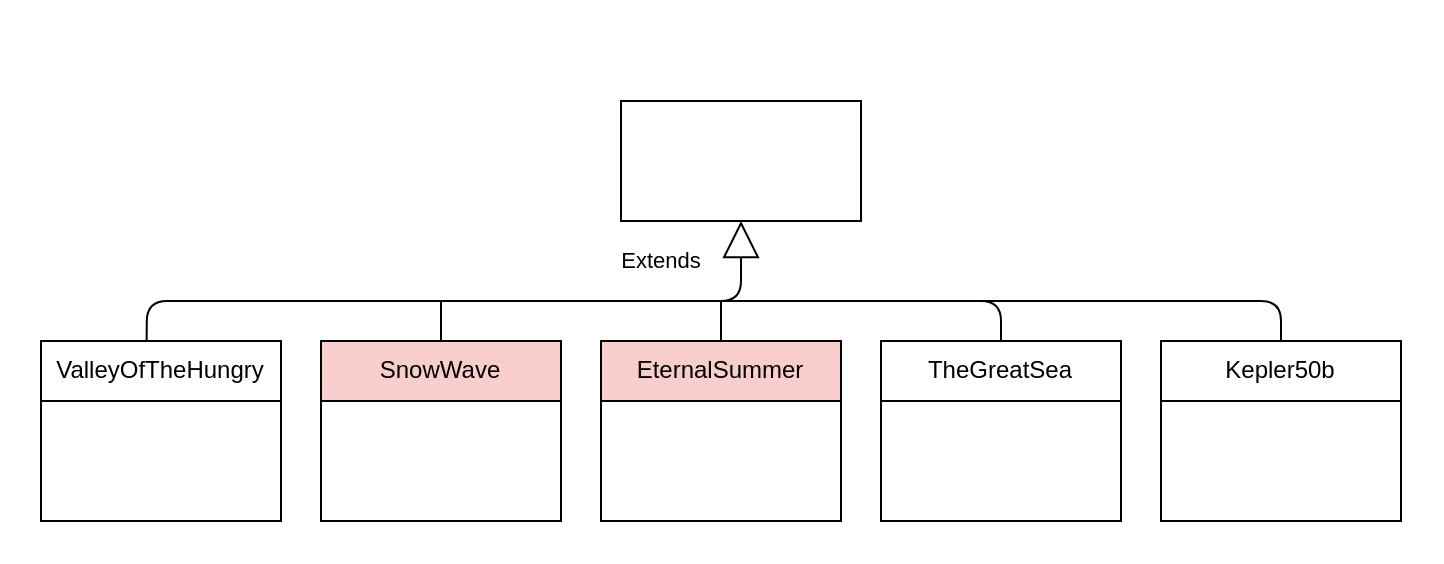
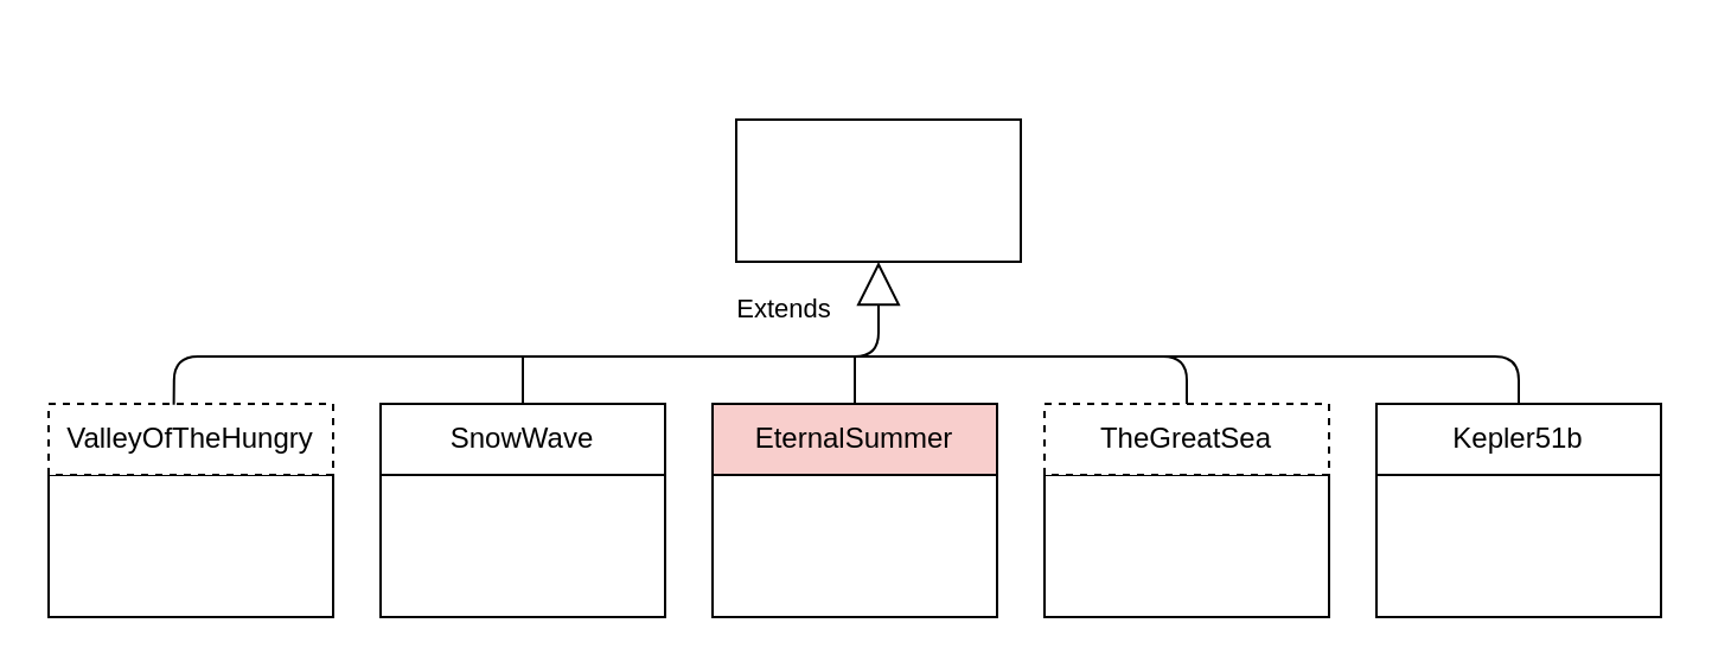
  <mxCell id="0" />
  <mxCell id="1" parent="0" />
  <mxCell id="2" value="" style="group" vertex="1" connectable="0" parent="1"><mxGeometry x="310" y="20" width="120" height="90" as="geometry" /></mxCell>
  <mxCell id="3" value="" style="rounded=0;whiteSpace=wrap;html=1;" vertex="1" parent="2"><mxGeometry y="30" width="120" height="60" as="geometry" /></mxCell>
  <mxCell id="4" value="" style="group" vertex="1" connectable="0" parent="1"><mxGeometry x="160" y="170" width="120" height="90" as="geometry" /></mxCell>
  <mxCell id="5" value="" style="rounded=0;whiteSpace=wrap;html=1;" vertex="1" parent="4"><mxGeometry y="30" width="120" height="60" as="geometry" /></mxCell>
- <mxCell id="6" value="SnowWave" style="rounded=0;whiteSpace=wrap;html=1;fillColor=#f8cecc;" vertex="1" parent="4"><mxGeometry width="120" height="30" as="geometry" /></mxCell>
+ <mxCell id="6" value="SnowWave" style="rounded=0;whiteSpace=wrap;html=1;" vertex="1" parent="4"><mxGeometry width="120" height="30" as="geometry" /></mxCell>
  <mxCell id="7" value="" style="group" vertex="1" connectable="0" parent="1"><mxGeometry x="300" y="170" width="120" height="90" as="geometry" /></mxCell>
  <mxCell id="8" value="" style="rounded=0;whiteSpace=wrap;html=1;" vertex="1" parent="7"><mxGeometry y="30" width="120" height="60" as="geometry" /></mxCell>
  <mxCell id="9" value="EternalSummer" style="rounded=0;whiteSpace=wrap;html=1;fillColor=#f8cecc;" vertex="1" parent="7"><mxGeometry width="120" height="30" as="geometry" /></mxCell>
  <mxCell id="10" value="" style="group" vertex="1" connectable="0" parent="1"><mxGeometry x="440" y="170" width="120" height="90" as="geometry" /></mxCell>
  <mxCell id="11" value="" style="rounded=0;whiteSpace=wrap;html=1;" vertex="1" parent="10"><mxGeometry y="30" width="120" height="60" as="geometry" /></mxCell>
- <mxCell id="12" value="TheGreatSea" style="rounded=0;whiteSpace=wrap;html=1;" vertex="1" parent="10"><mxGeometry width="120" height="30" as="geometry" /></mxCell>
+ <mxCell id="12" value="TheGreatSea" style="rounded=0;whiteSpace=wrap;html=1;dashed=1;" vertex="1" parent="10"><mxGeometry width="120" height="30" as="geometry" /></mxCell>
  <mxCell id="13" value="" style="group" vertex="1" connectable="0" parent="1"><mxGeometry x="580" y="170" width="120" height="90" as="geometry" /></mxCell>
  <mxCell id="14" value="" style="rounded=0;whiteSpace=wrap;html=1;" vertex="1" parent="13"><mxGeometry y="30" width="120" height="60" as="geometry" /></mxCell>
- <mxCell id="15" value="Kepler50b" style="rounded=0;whiteSpace=wrap;html=1;" vertex="1" parent="13"><mxGeometry width="120" height="30" as="geometry" /></mxCell>
+ <mxCell id="15" value="Kepler51b" style="rounded=0;whiteSpace=wrap;html=1;" vertex="1" parent="13"><mxGeometry width="120" height="30" as="geometry" /></mxCell>
  <mxCell id="16" value="" style="group" vertex="1" connectable="0" parent="1"><mxGeometry x="20" y="170" width="120" height="90" as="geometry" /></mxCell>
  <mxCell id="17" value="" style="rounded=0;whiteSpace=wrap;html=1;" vertex="1" parent="16"><mxGeometry y="30" width="120" height="60" as="geometry" /></mxCell>
- <mxCell id="18" value="ValleyOfTheHungry" style="rounded=0;whiteSpace=wrap;html=1;" vertex="1" parent="16"><mxGeometry width="120" height="30" as="geometry" /></mxCell>
+ <mxCell id="18" value="ValleyOfTheHungry" style="rounded=0;whiteSpace=wrap;html=1;dashed=1;" vertex="1" parent="16"><mxGeometry width="120" height="30" as="geometry" /></mxCell>
  <mxCell id="19" value="Extends" style="endArrow=block;endSize=16;endFill=0;html=1;exitX=0.44;exitY=0.012;exitDx=0;exitDy=0;exitPerimeter=0;" edge="1" parent="1" source="18" target="3"><mxGeometry x="0.552" y="20" width="160" relative="1" as="geometry"><mxPoint x="210" y="130" as="sourcePoint" /><mxPoint x="370" y="130" as="targetPoint" /><Array as="points"><mxPoint x="73" y="150" /><mxPoint x="370" y="150" /></Array><mxPoint as="offset" /></mxGeometry></mxCell>
  <mxCell id="20" value="" style="endArrow=none;html=1;exitX=0.5;exitY=0;exitDx=0;exitDy=0;" edge="1" parent="1" source="6"><mxGeometry width="50" height="50" relative="1" as="geometry"><mxPoint x="320" y="130" as="sourcePoint" /><mxPoint x="220" y="150" as="targetPoint" /></mxGeometry></mxCell>
  <mxCell id="21" value="" style="endArrow=none;html=1;exitX=0.5;exitY=0;exitDx=0;exitDy=0;" edge="1" parent="1" source="9"><mxGeometry width="50" height="50" relative="1" as="geometry"><mxPoint x="230" y="180" as="sourcePoint" /><mxPoint x="360" y="150" as="targetPoint" /></mxGeometry></mxCell>
  <mxCell id="22" value="" style="endArrow=none;html=1;exitX=0.5;exitY=0;exitDx=0;exitDy=0;" edge="1" parent="1" source="12"><mxGeometry width="50" height="50" relative="1" as="geometry"><mxPoint x="240" y="190" as="sourcePoint" /><mxPoint x="360" y="150" as="targetPoint" /><Array as="points"><mxPoint x="500" y="150" /></Array></mxGeometry></mxCell>
  <mxCell id="23" value="" style="endArrow=none;html=1;exitX=0.5;exitY=0;exitDx=0;exitDy=0;" edge="1" parent="1"><mxGeometry width="50" height="50" relative="1" as="geometry"><mxPoint x="640" y="170" as="sourcePoint" /><mxPoint x="490" y="150" as="targetPoint" /><Array as="points"><mxPoint x="640" y="150" /></Array></mxGeometry></mxCell>
